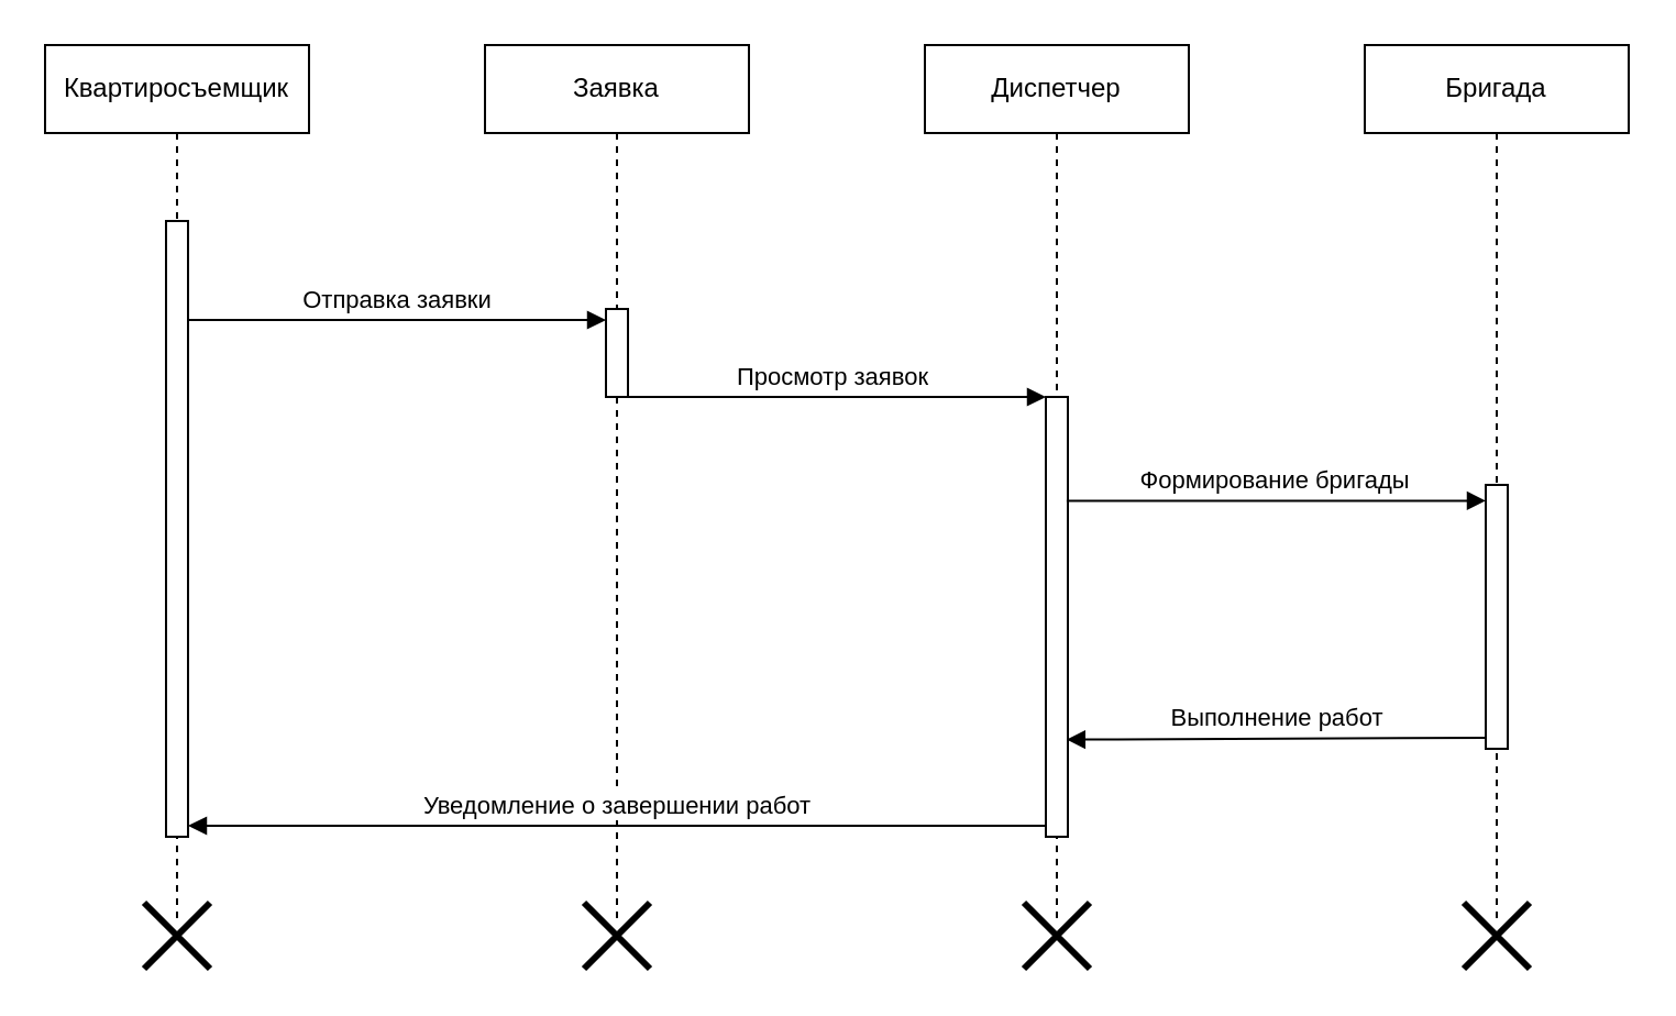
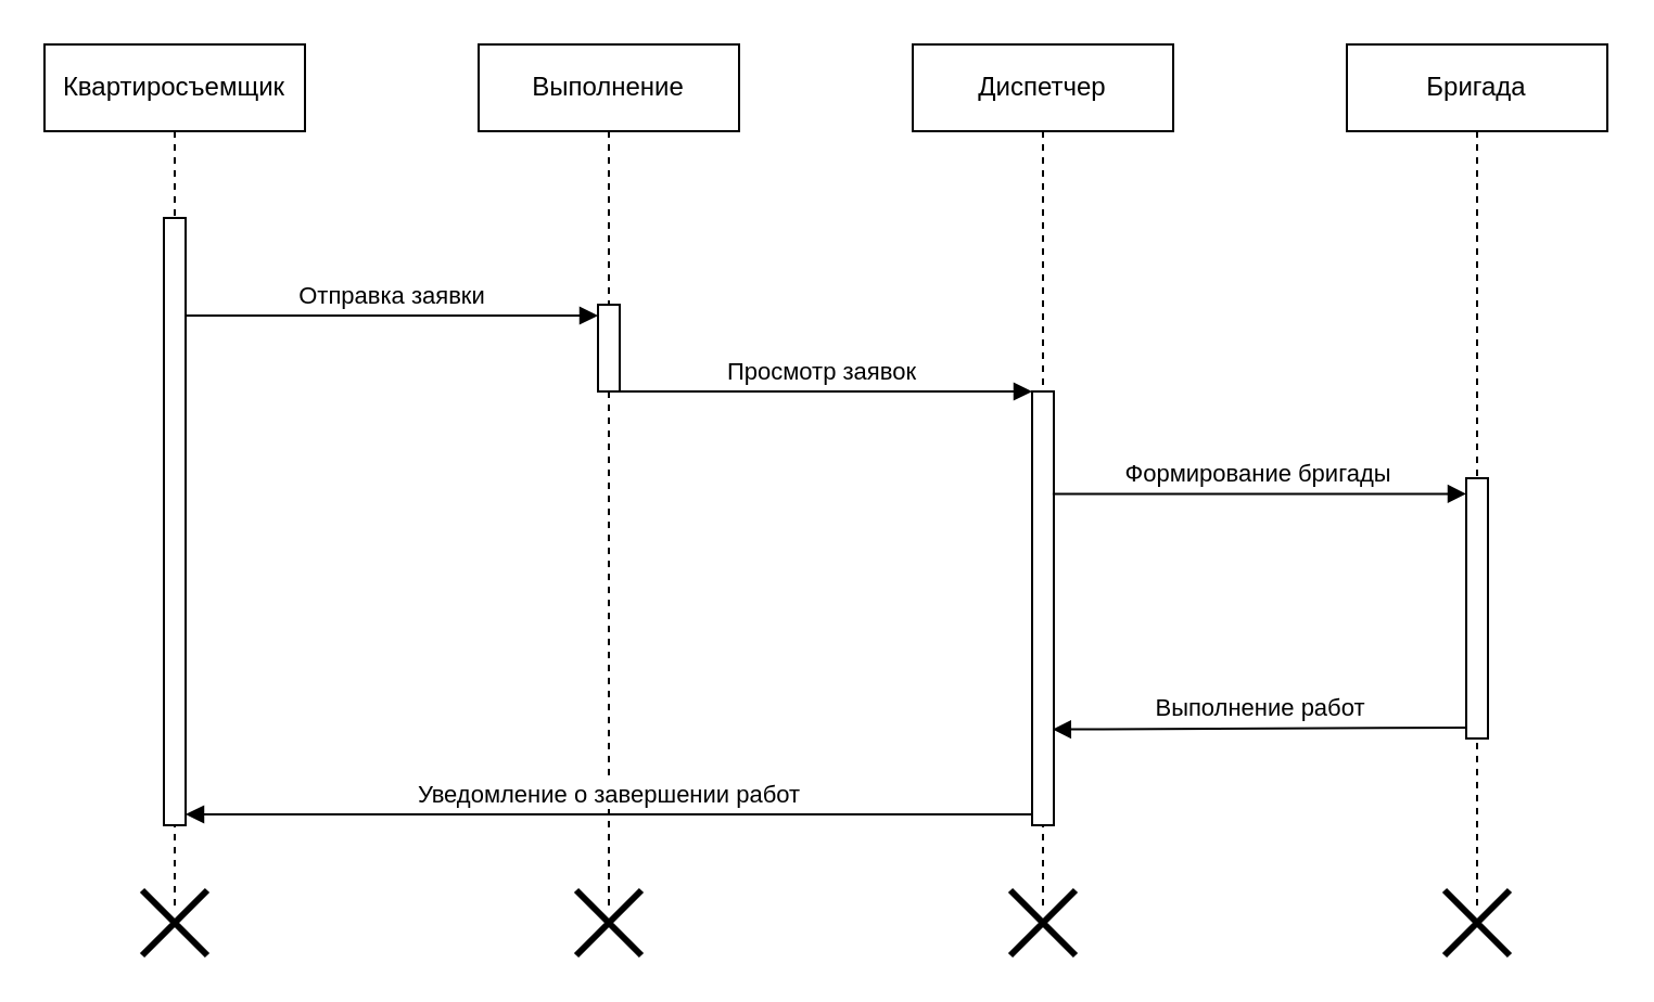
  <mxCell id="0" />
  <mxCell id="1" parent="0" />
  <mxCell id="2" value="Квартиросъемщик" style="shape=umlLifeline;perimeter=lifelinePerimeter;whiteSpace=wrap;html=1;container=1;dropTarget=0;collapsible=0;recursiveResize=0;outlineConnect=0;portConstraint=eastwest;newEdgeStyle={&quot;curved&quot;:0,&quot;rounded&quot;:0};" vertex="1" parent="1"><mxGeometry x="20" width="120" height="400" as="geometry" y="20" /></mxCell>
  <mxCell id="3" value="" style="html=1;points=[[0,0,0,0,5],[0,1,0,0,-5],[1,0,0,0,5],[1,1,0,0,-5]];perimeter=orthogonalPerimeter;outlineConnect=0;targetShapes=umlLifeline;portConstraint=eastwest;newEdgeStyle={&quot;curved&quot;:0,&quot;rounded&quot;:0};" vertex="1" parent="2"><mxGeometry x="55" y="80" width="10" height="280" as="geometry" /></mxCell>
  <mxCell id="4" value="Диспетчер" style="shape=umlLifeline;perimeter=lifelinePerimeter;whiteSpace=wrap;html=1;container=1;dropTarget=0;collapsible=0;recursiveResize=0;outlineConnect=0;portConstraint=eastwest;newEdgeStyle={&quot;curved&quot;:0,&quot;rounded&quot;:0};" vertex="1" parent="1"><mxGeometry x="420" width="120" height="400" as="geometry" y="20" /></mxCell>
  <mxCell id="5" value="" style="html=1;points=[[0,0,0,0,5],[0,1,0,0,-5],[1,0,0,0,5],[1,1,0,0,-5]];perimeter=orthogonalPerimeter;outlineConnect=0;targetShapes=umlLifeline;portConstraint=eastwest;newEdgeStyle={&quot;curved&quot;:0,&quot;rounded&quot;:0};" vertex="1" parent="4"><mxGeometry x="55" y="160" width="10" height="200" as="geometry" /></mxCell>
  <mxCell id="6" value="" style="shape=umlDestroy;whiteSpace=wrap;html=1;strokeWidth=3;targetShapes=umlLifeline;" vertex="1" parent="4"><mxGeometry x="45" y="390" width="30" height="30" as="geometry" /></mxCell>
  <mxCell id="7" value="Бригада" style="shape=umlLifeline;perimeter=lifelinePerimeter;whiteSpace=wrap;html=1;container=1;dropTarget=0;collapsible=0;recursiveResize=0;outlineConnect=0;portConstraint=eastwest;newEdgeStyle={&quot;curved&quot;:0,&quot;rounded&quot;:0};" vertex="1" parent="1"><mxGeometry x="620" width="120" height="400" as="geometry" y="20" /></mxCell>
  <mxCell id="8" value="" style="html=1;points=[[0,0,0,0,5],[0,1,0,0,-5],[1,0,0,0,5],[1,1,0,0,-5]];perimeter=orthogonalPerimeter;outlineConnect=0;targetShapes=umlLifeline;portConstraint=eastwest;newEdgeStyle={&quot;curved&quot;:0,&quot;rounded&quot;:0};" vertex="1" parent="7"><mxGeometry x="55" y="200" width="10" height="120" as="geometry" /></mxCell>
  <mxCell id="9" value="" style="shape=umlDestroy;whiteSpace=wrap;html=1;strokeWidth=3;targetShapes=umlLifeline;" vertex="1" parent="7"><mxGeometry x="45" y="390" width="30" height="30" as="geometry" /></mxCell>
- <mxCell id="10" value="Заявка" style="shape=umlLifeline;perimeter=lifelinePerimeter;whiteSpace=wrap;html=1;container=1;dropTarget=0;collapsible=0;recursiveResize=0;outlineConnect=0;portConstraint=eastwest;newEdgeStyle={&quot;curved&quot;:0,&quot;rounded&quot;:0};" vertex="1" parent="1"><mxGeometry x="220" width="120" height="400" as="geometry" y="20" /></mxCell>
+ <mxCell id="10" value="Выполнение" style="shape=umlLifeline;perimeter=lifelinePerimeter;whiteSpace=wrap;html=1;container=1;dropTarget=0;collapsible=0;recursiveResize=0;outlineConnect=0;portConstraint=eastwest;newEdgeStyle={&quot;curved&quot;:0,&quot;rounded&quot;:0};" vertex="1" parent="1"><mxGeometry x="220" width="120" height="400" as="geometry" y="20" /></mxCell>
  <mxCell id="11" value="" style="html=1;points=[[0,0,0,0,5],[0,1,0,0,-5],[1,0,0,0,5],[1,1,0,0,-5]];perimeter=orthogonalPerimeter;outlineConnect=0;targetShapes=umlLifeline;portConstraint=eastwest;newEdgeStyle={&quot;curved&quot;:0,&quot;rounded&quot;:0};" vertex="1" parent="10"><mxGeometry x="55" y="120" width="10" height="40" as="geometry" /></mxCell>
  <mxCell id="12" value="" style="shape=umlDestroy;whiteSpace=wrap;html=1;strokeWidth=3;targetShapes=umlLifeline;" vertex="1" parent="10"><mxGeometry x="45" y="390" width="30" height="30" as="geometry" /></mxCell>
  <mxCell id="13" value="Отправка заявки" style="html=1;verticalAlign=bottom;endArrow=block;curved=0;rounded=0;entryX=0;entryY=0;entryDx=0;entryDy=5;entryPerimeter=0;" edge="1" parent="1" source="3" target="11"><mxGeometry width="80" relative="1" as="geometry"><mxPoint x="90" y="140" as="sourcePoint" /><mxPoint x="200" y="140" as="targetPoint" /></mxGeometry></mxCell>
  <mxCell id="14" value="Просмотр заявок" style="html=1;verticalAlign=bottom;endArrow=block;curved=0;rounded=0;" edge="1" parent="1"><mxGeometry width="80" relative="1" as="geometry"><mxPoint x="279.5" y="180" as="sourcePoint" /><mxPoint x="475" y="180" as="targetPoint" /></mxGeometry></mxCell>
  <mxCell id="15" value="Формирование бригады" style="html=1;verticalAlign=bottom;endArrow=block;curved=0;rounded=0;exitX=0.537;exitY=0.518;exitDx=0;exitDy=0;exitPerimeter=0;" edge="1" parent="1" source="4" target="8"><mxGeometry width="80" relative="1" as="geometry"><mxPoint x="500" y="220" as="sourcePoint" /><mxPoint x="580" y="220" as="targetPoint" /></mxGeometry></mxCell>
  <mxCell id="16" value="Выполнение работ" style="html=1;verticalAlign=bottom;endArrow=block;curved=0;rounded=0;exitX=0;exitY=1;exitDx=0;exitDy=-5;exitPerimeter=0;entryX=0.94;entryY=0.779;entryDx=0;entryDy=0;entryPerimeter=0;" edge="1" parent="1" source="8" target="5"><mxGeometry width="80" relative="1" as="geometry"><mxPoint x="570" y="360" as="sourcePoint" /><mxPoint x="530" y="340" as="targetPoint" /></mxGeometry></mxCell>
  <mxCell id="17" value="Уведомление о завершении работ" style="html=1;verticalAlign=bottom;endArrow=block;curved=0;rounded=0;exitX=0;exitY=1;exitDx=0;exitDy=-5;exitPerimeter=0;entryX=1;entryY=1;entryDx=0;entryDy=-5;entryPerimeter=0;" edge="1" parent="1" source="5" target="3"><mxGeometry width="80" relative="1" as="geometry"><mxPoint x="280" y="430" as="sourcePoint" /><mxPoint x="110" y="375" as="targetPoint" /></mxGeometry></mxCell>
  <mxCell id="18" value="" style="shape=umlDestroy;whiteSpace=wrap;html=1;strokeWidth=3;targetShapes=umlLifeline;" vertex="1" parent="1"><mxGeometry x="65" y="410" width="30" height="30" as="geometry" /></mxCell>
